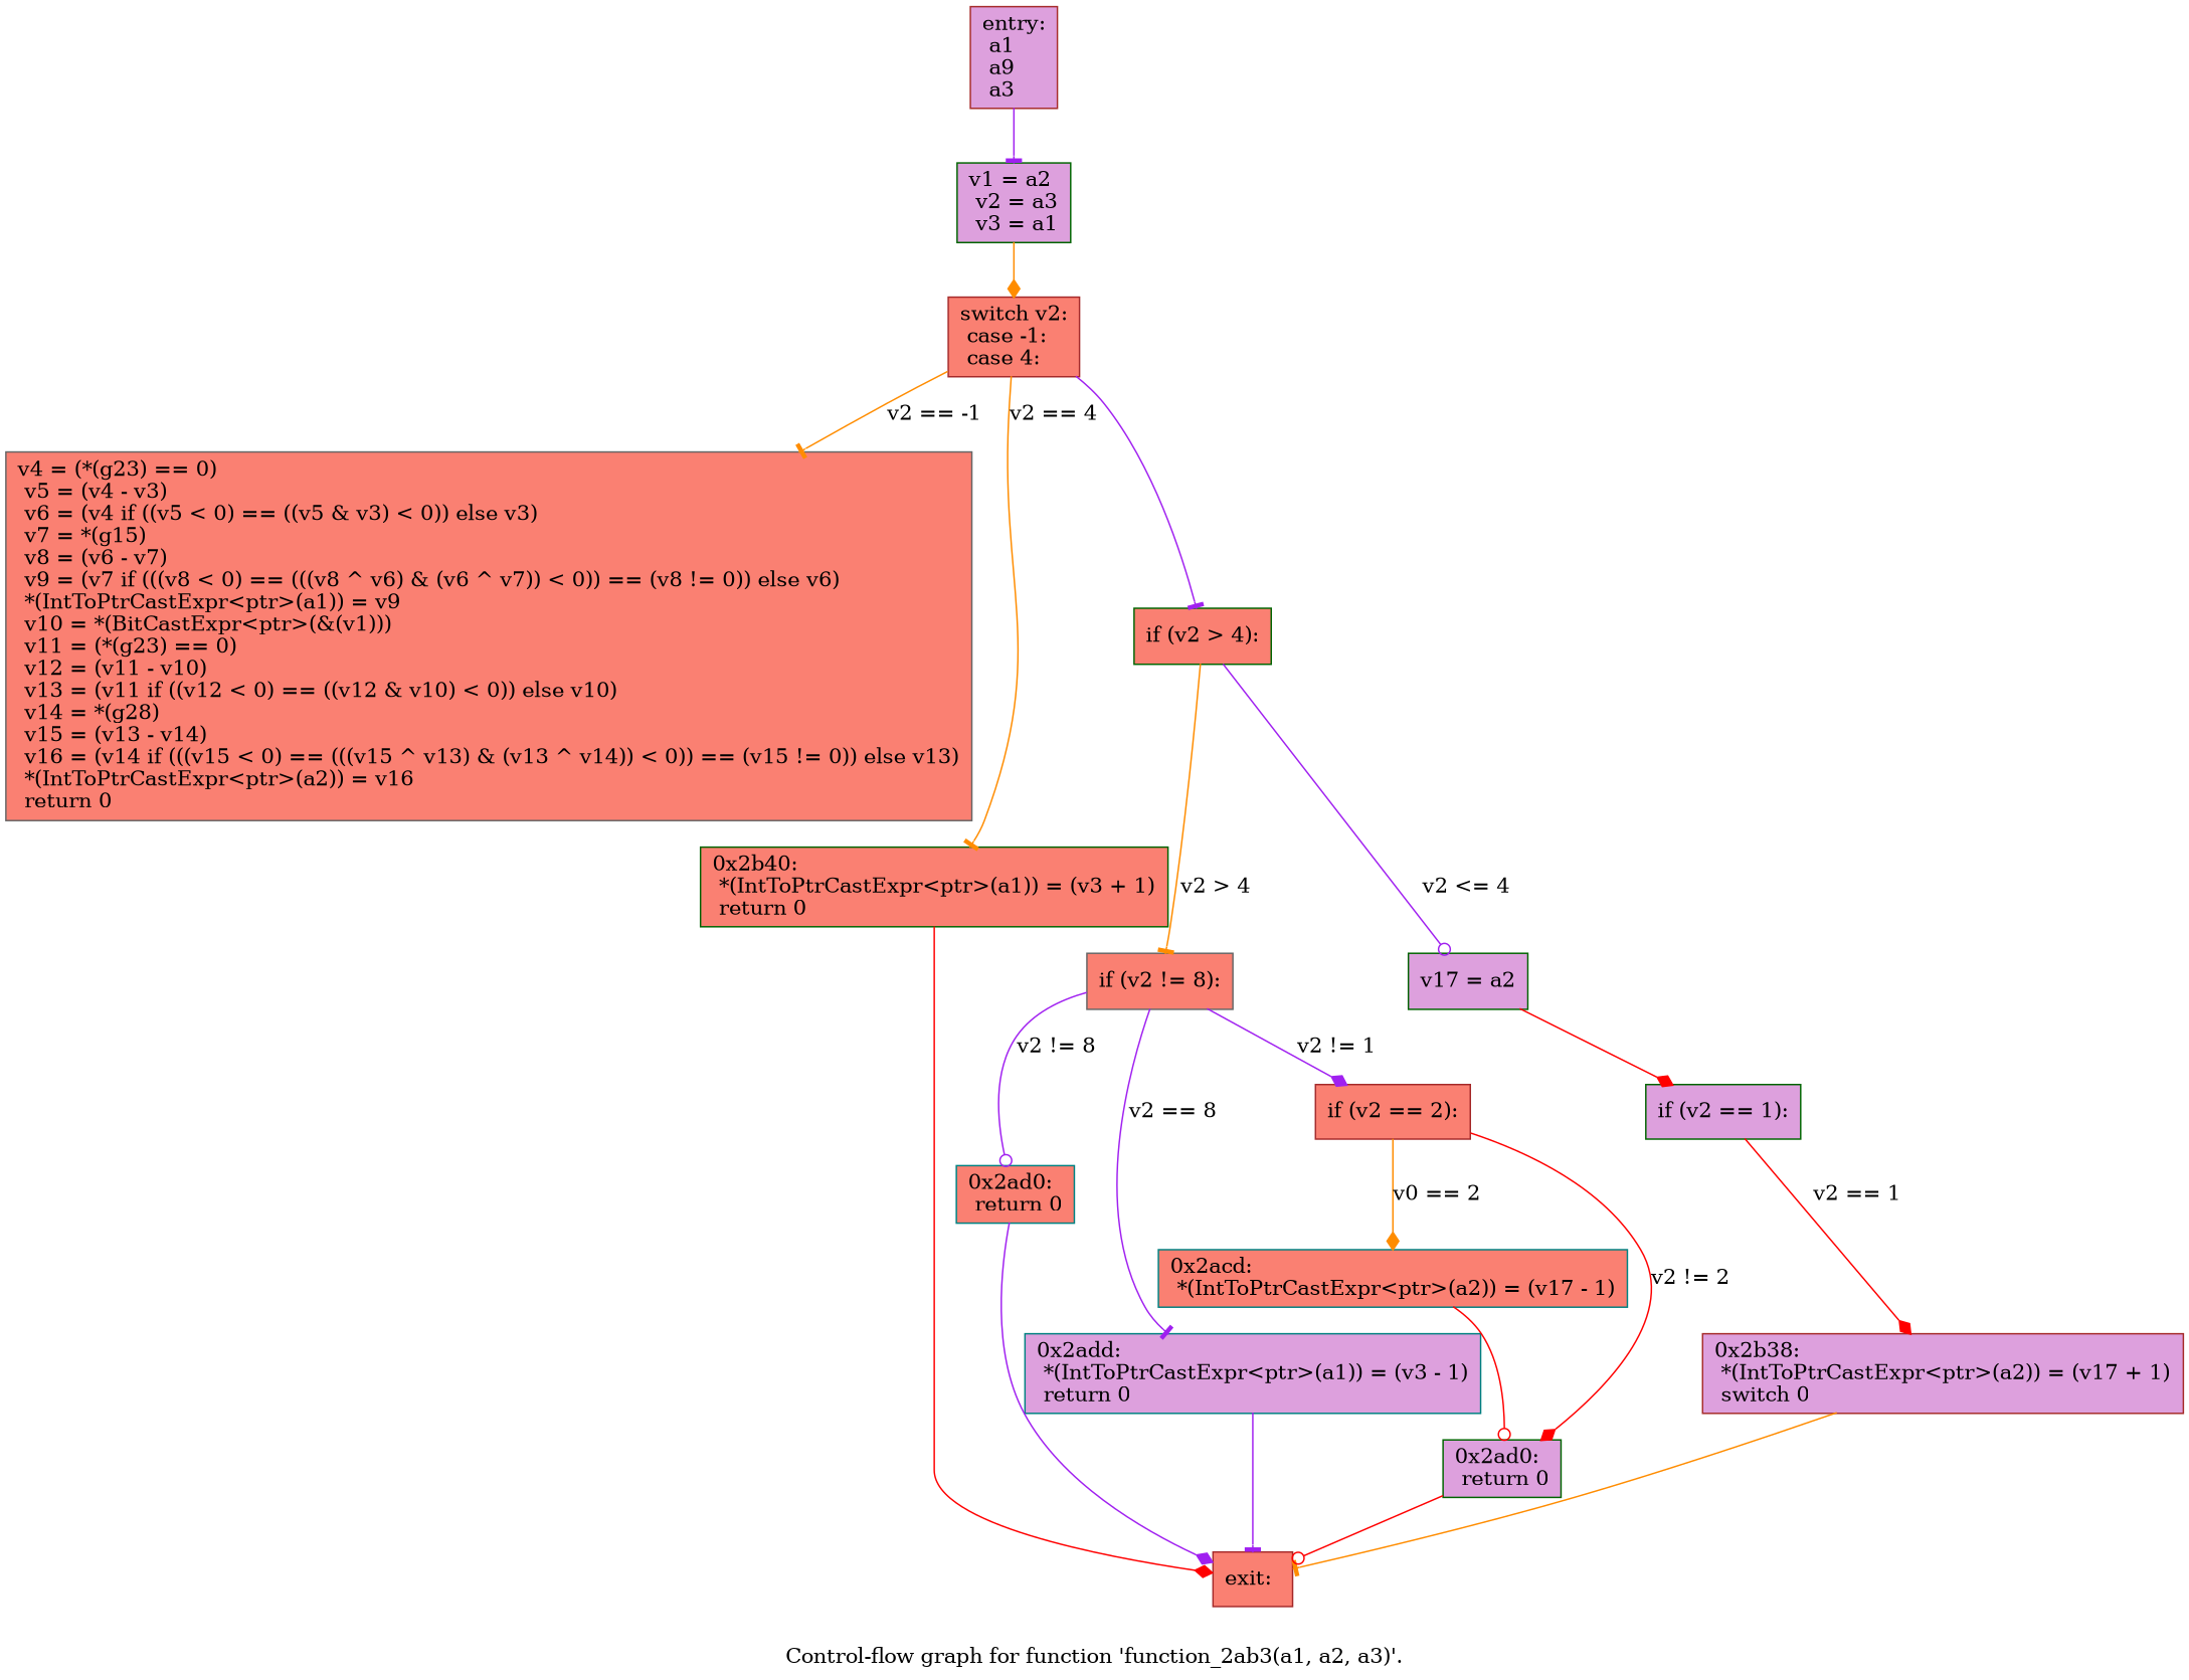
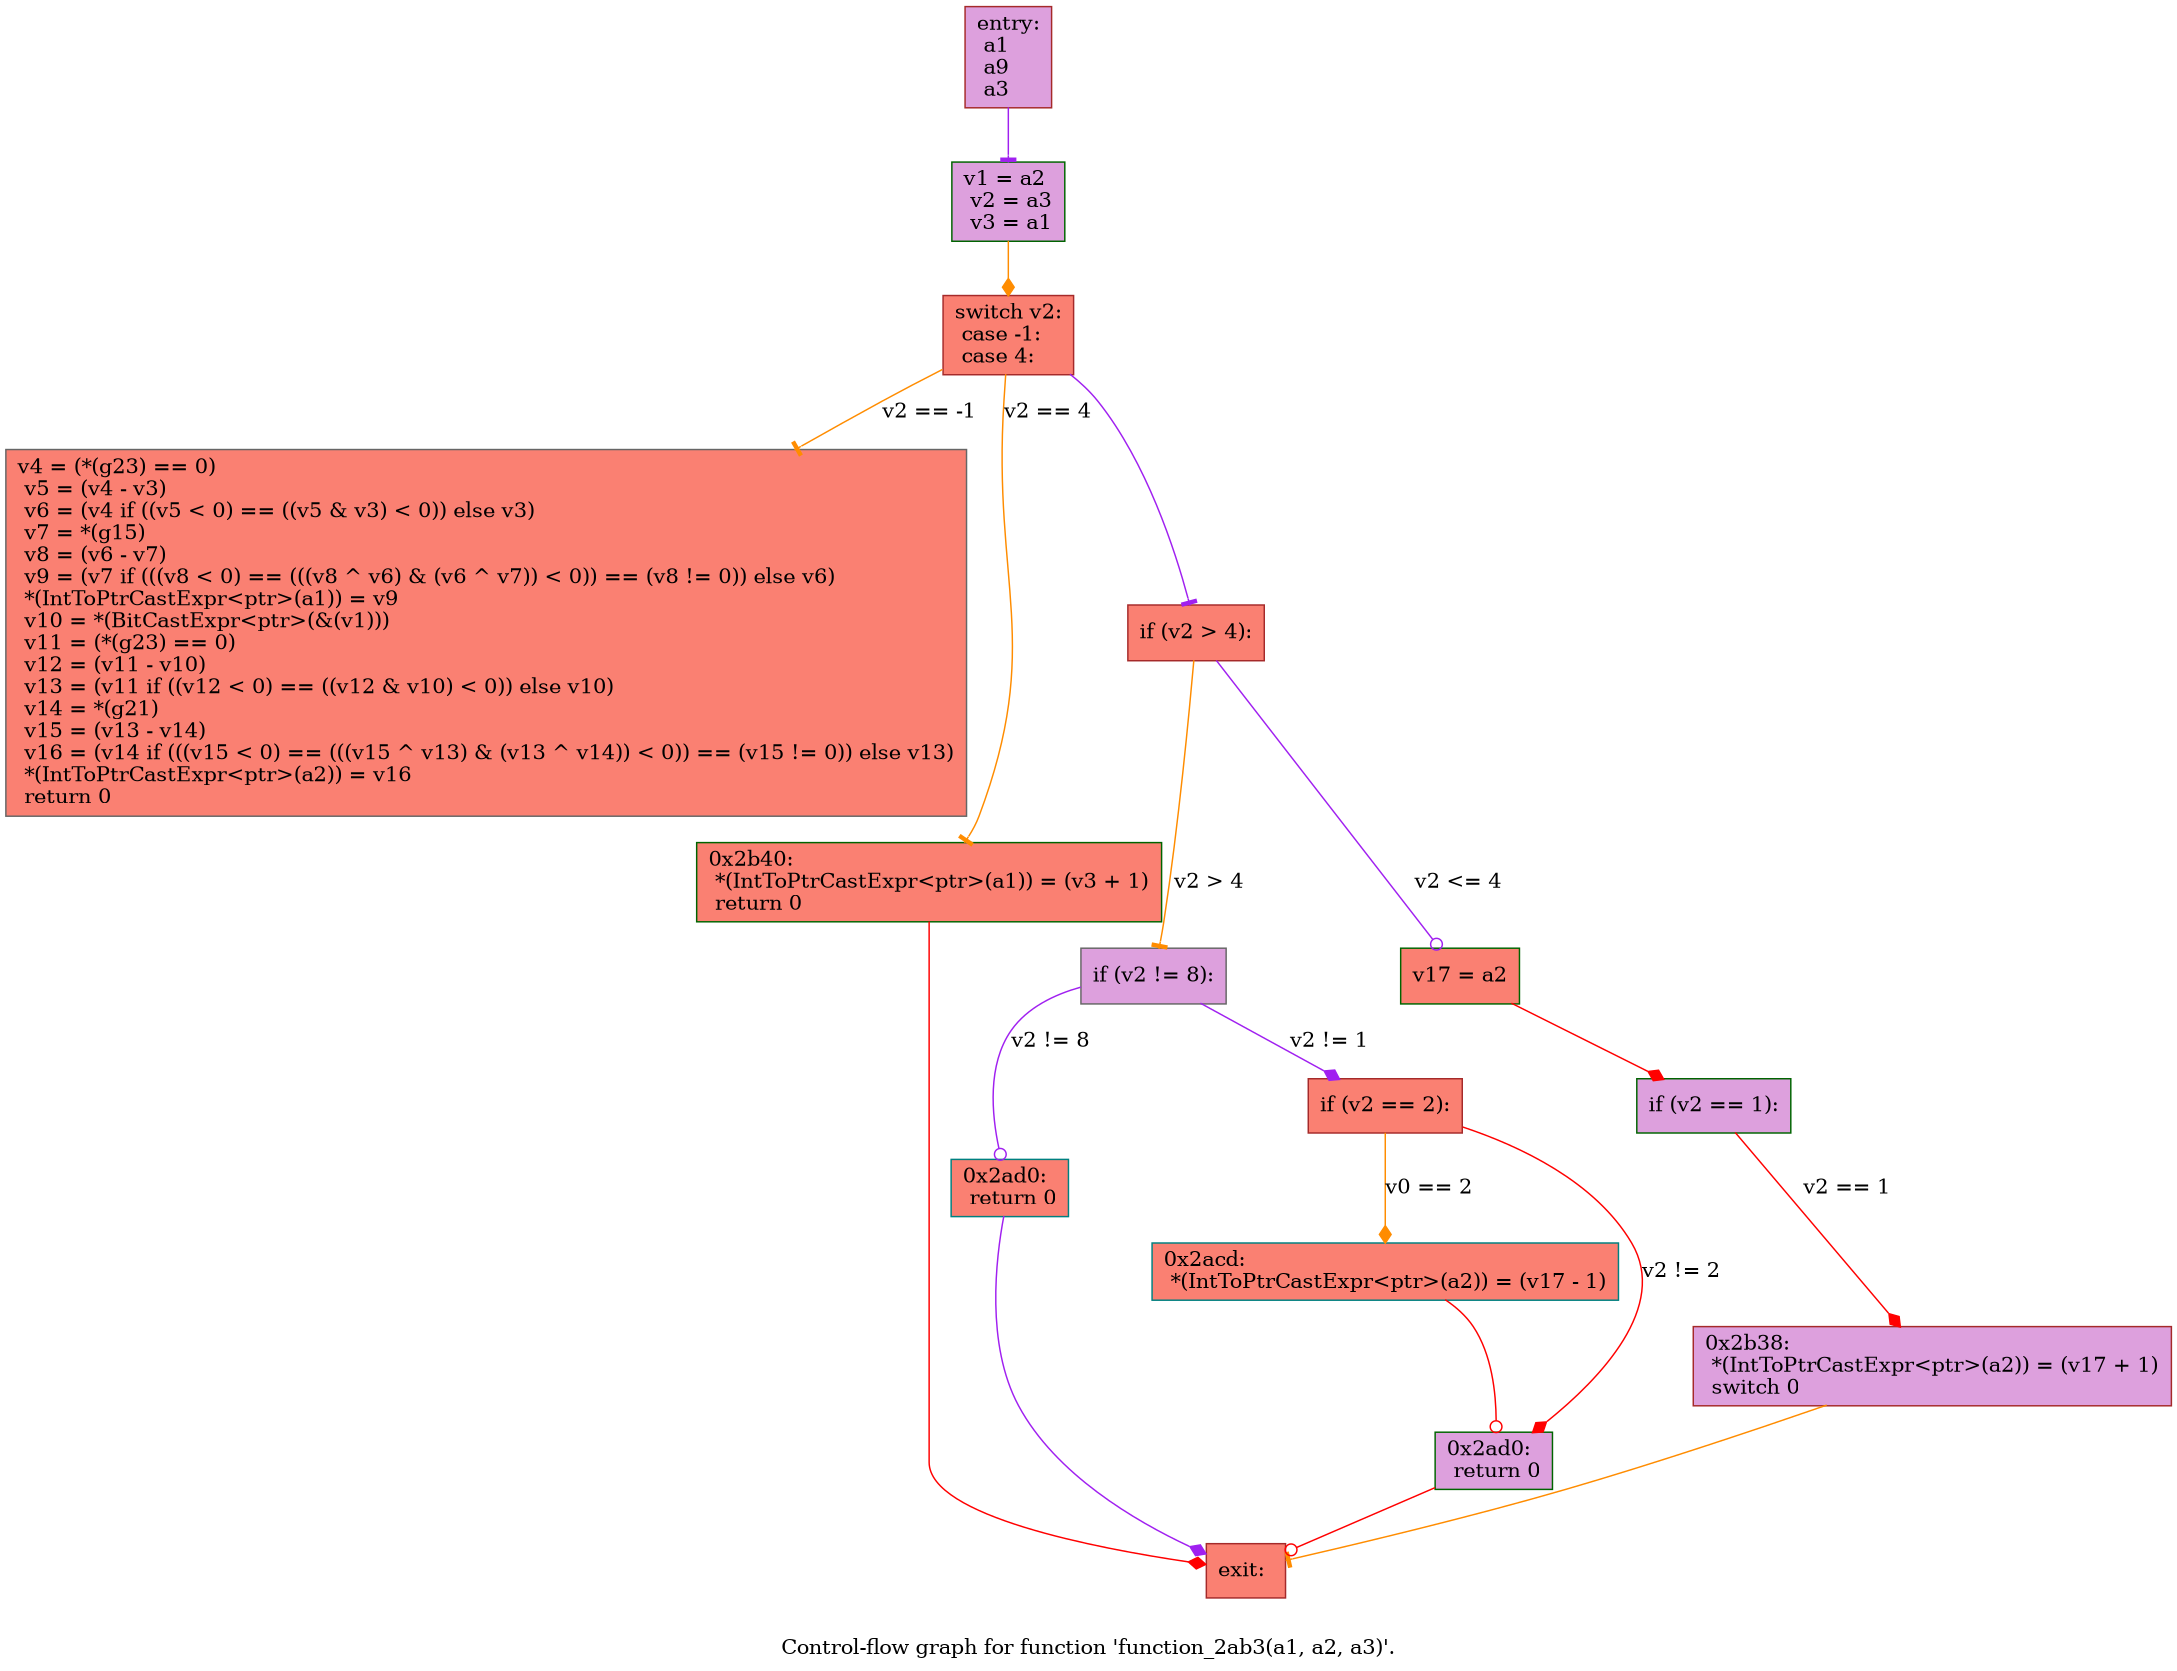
  digraph {
    label="Control-flow graph for function 'function_2ab3(a1, a2, a3)'."
    node [color=darkgreen fillcolor=salmon shape=record style=filled]
    edge [arrowhead=tee color=purple]
    n1 [color=brown fillcolor=plum label="{entry:\l  a1\l  a9\l  a3\l}"]
    n2 [fillcolor=plum label="{  v1 = a2\l  v2 = a3\l  v3 = a1\l}"]
    n3 [color=brown label="{  switch v2:\l  case -1:\l  case 4:\l}"]
-   n4 [color=gray40 label="{  v4 = (*(g23) == 0)\l  v5 = (v4 - v3)\l  v6 = (v4 if ((v5 \< 0) == ((v5 & v3) \< 0)) else v3)\l  v7 = *(g15)\l  v8 = (v6 - v7)\l  v9 = (v7 if (((v8 \< 0) == (((v8 ^ v6) & (v6 ^ v7)) \< 0)) == (v8 != 0)) else v6)\l  *(IntToPtrCastExpr\<ptr\>(a1)) = v9\l  v10 = *(BitCastExpr\<ptr\>(&(v1)))\l  v11 = (*(g23) == 0)\l  v12 = (v11 - v10)\l  v13 = (v11 if ((v12 \< 0) == ((v12 & v10) \< 0)) else v10)\l  v14 = *(g28)\l  v15 = (v13 - v14)\l  v16 = (v14 if (((v15 \< 0) == (((v15 ^ v13) & (v13 ^ v14)) \< 0)) == (v15 != 0)) else v13)\l  *(IntToPtrCastExpr\<ptr\>(a2)) = v16\l  return 0\l}"]
+   n4 [color=gray40 label="{  v4 = (*(g23) == 0)\l  v5 = (v4 - v3)\l  v6 = (v4 if ((v5 \< 0) == ((v5 & v3) \< 0)) else v3)\l  v7 = *(g15)\l  v8 = (v6 - v7)\l  v9 = (v7 if (((v8 \< 0) == (((v8 ^ v6) & (v6 ^ v7)) \< 0)) == (v8 != 0)) else v6)\l  *(IntToPtrCastExpr\<ptr\>(a1)) = v9\l  v10 = *(BitCastExpr\<ptr\>(&(v1)))\l  v11 = (*(g23) == 0)\l  v12 = (v11 - v10)\l  v13 = (v11 if ((v12 \< 0) == ((v12 & v10) \< 0)) else v10)\l  v14 = *(g21)\l  v15 = (v13 - v14)\l  v16 = (v14 if (((v15 \< 0) == (((v15 ^ v13) & (v13 ^ v14)) \< 0)) == (v15 != 0)) else v13)\l  *(IntToPtrCastExpr\<ptr\>(a2)) = v16\l  return 0\l}"]
    n5 [label="{0x2b40:\l  *(IntToPtrCastExpr\<ptr\>(a1)) = (v3 + 1)\l  return 0\l}"]
-   n6 [label="{  if (v2 \> 4):\l}"]
+   n6 [color=brown label="{  if (v2 \> 4):\l}"]
    n7 [color=brown label="{exit:\l}"]
-   n8 [color=gray40 label="{  if (v2 != 8):\l}"]
-   n9 [fillcolor=plum label="{  v17 = a2\l}"]
+   n8 [color=gray40 fillcolor=plum label="{  if (v2 != 8):\l}"]
+   n9 [label="{  v17 = a2\l}"]
    n10 [color=teal label="{0x2ad0:\l  return 0\l}"]
-   n11 [color=teal fillcolor=plum label="{0x2add:\l  *(IntToPtrCastExpr\<ptr\>(a1)) = (v3 - 1)\l  return 0\l}"]
    n12 [color=brown label="{  if (v2 == 2):\l}"]
    n13 [fillcolor=plum label="{  if (v2 == 1):\l}"]
    n14 [color=brown fillcolor=plum label="{0x2b38:\l  *(IntToPtrCastExpr\<ptr\>(a2)) = (v17 + 1)\l  switch 0\l}"]
    n15 [color=teal label="{0x2acd:\l  *(IntToPtrCastExpr\<ptr\>(a2)) = (v17 - 1)\l}"]
    n16 [fillcolor=plum label="{0x2ad0:\l  return 0\l}"]
    n1 -> n2
    n2 -> n3 [arrowhead=diamond color=darkorange]
    n3 -> n4 [color=darkorange label="v2 == -1"]
    n3 -> n5 [color=darkorange label="v2 == 4"]
    n3 -> n6
    n5 -> n7 [arrowhead=diamond color=red]
    n6 -> n8 [color=darkorange label="v2 \> 4"]
    n6 -> n9 [arrowhead=odot label="v2 \<= 4"]
    n8 -> n10 [arrowhead=odot label="v2 != 8"]
-   n8 -> n11 [label="v2 == 8"]
    n8 -> n12 [arrowhead=diamond label="v2 != 1"]
    n9 -> n13 [arrowhead=diamond color=red]
    n10 -> n7 [arrowhead=diamond]
-   n11 -> n7
    n12 -> n15 [arrowhead=diamond color=darkorange label="v0 == 2"]
    n12 -> n16 [arrowhead=diamond color=red label="v2 != 2"]
    n13 -> n14 [arrowhead=diamond color=red label="v2 == 1"]
    n14 -> n7 [color=darkorange]
    n15 -> n16 [arrowhead=odot color=red]
    n16 -> n7 [arrowhead=odot color=red]
  }
